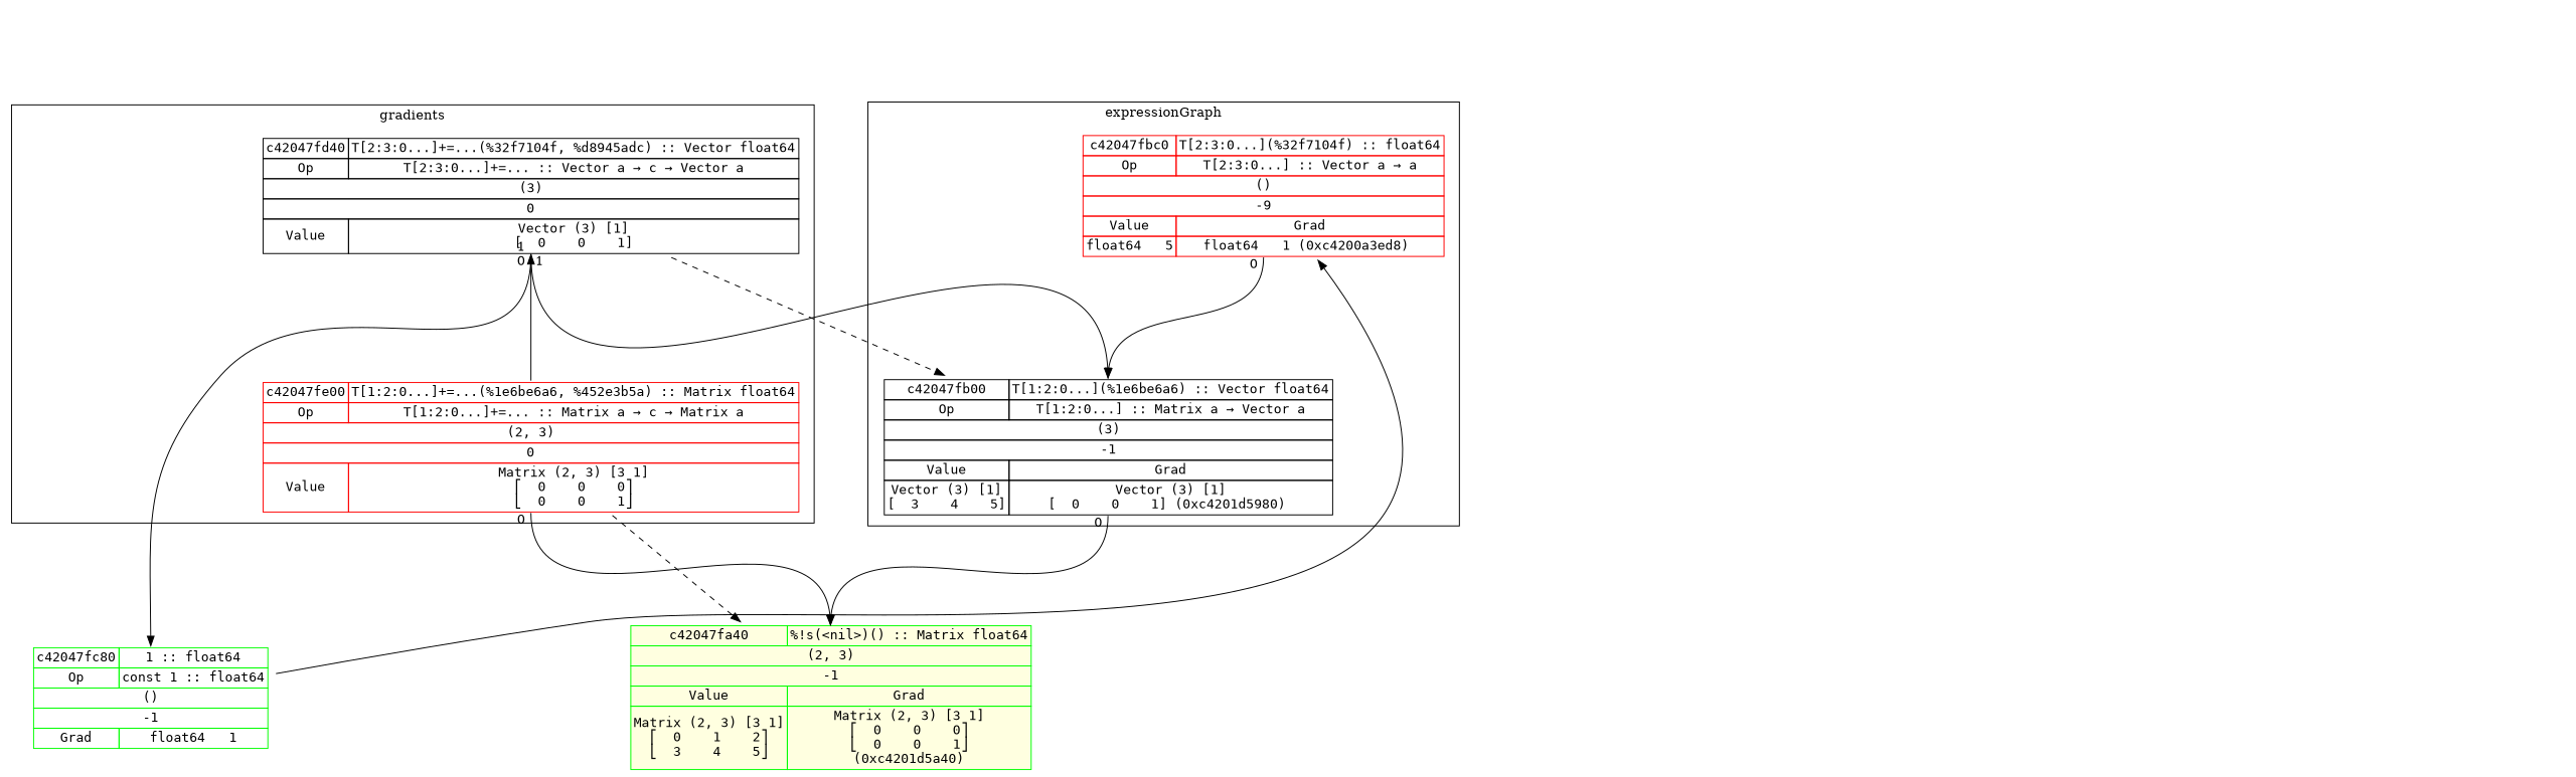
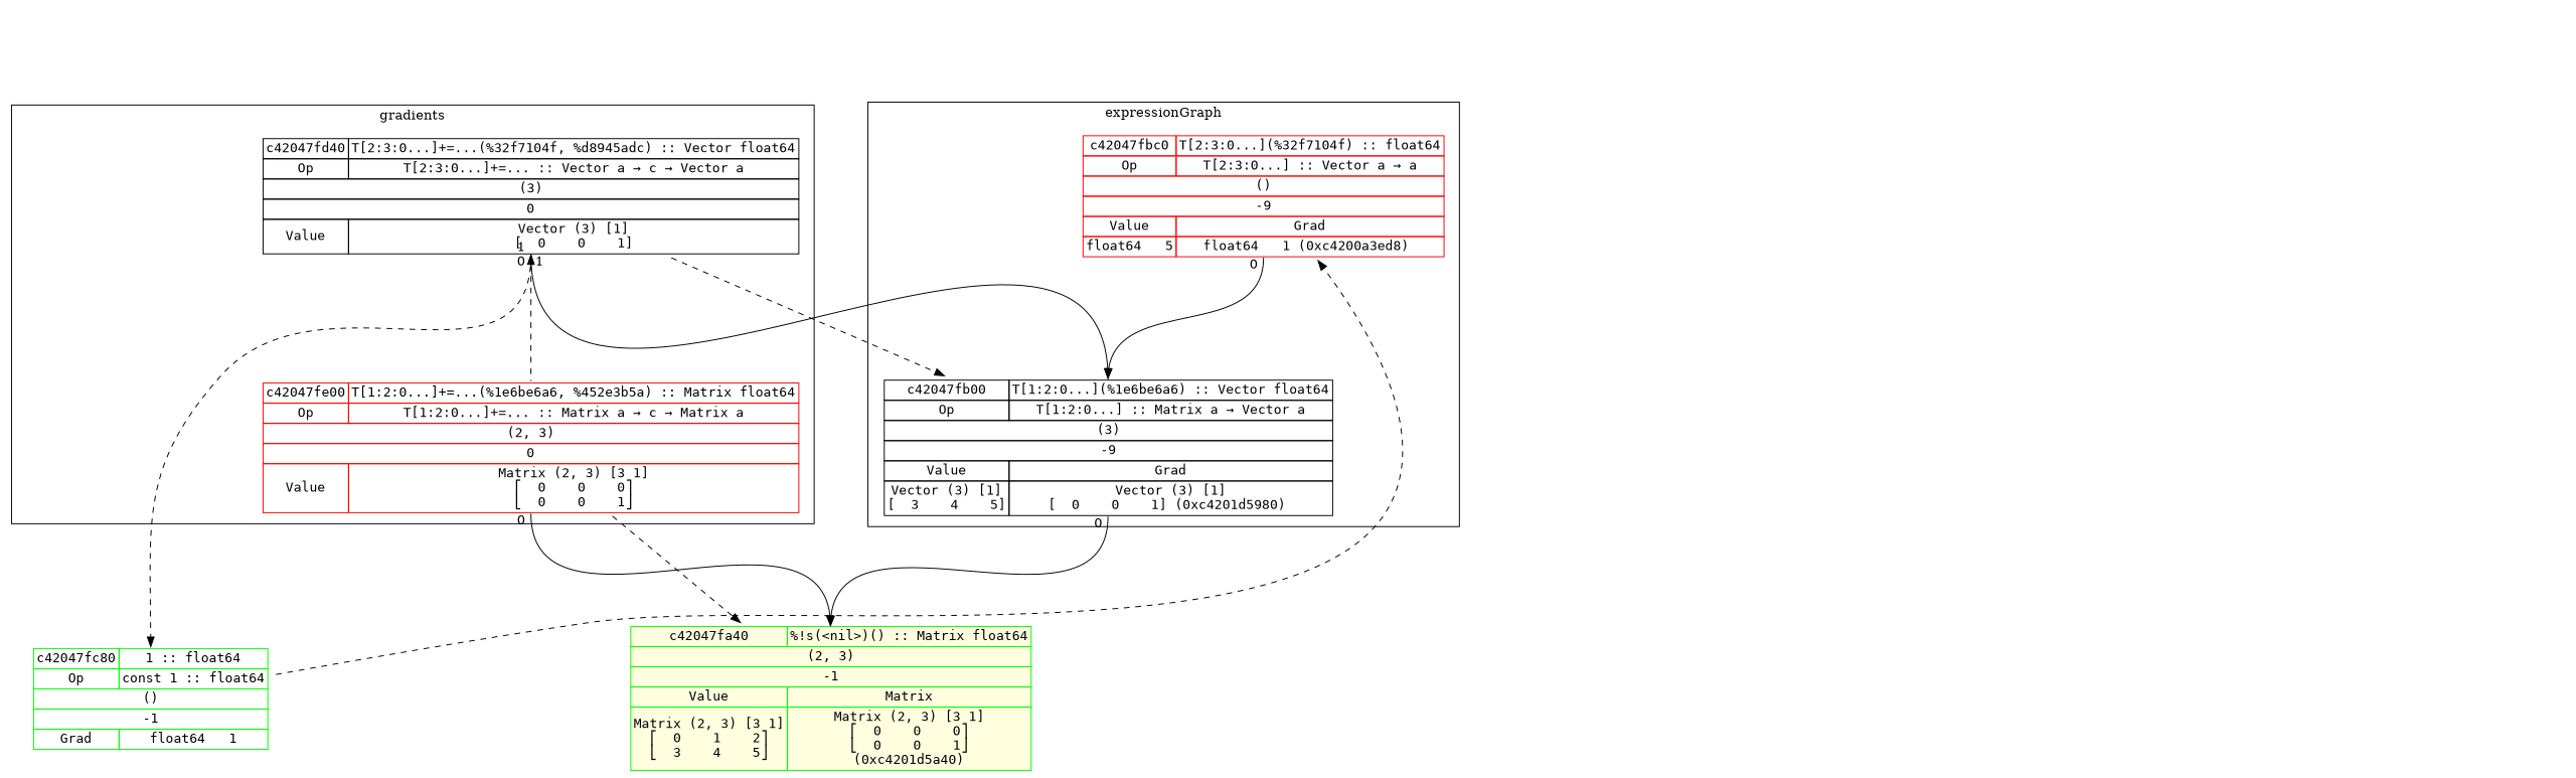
  digraph {
    nodesep=1
    rankdir=TB
    ranksep="1.5 equally"
    node [style=invis]
    edge [constraint=false style=invis weight=999]
-   n1 [fontname=monospace label=< <TABLE BORDER="0" CELLBORDER="1" CELLSPACING="0" PORT="anchor" >  <TR><TD>c42047fb00</TD><TD>T[1:2:0...](%1e6be6a6) :: Vector float64</TD></TR> <TR><TD>Op</TD><TD>T[1:2:0...] :: Matrix a → Vector a</TD></TR> <TR><TD COLSPAN="2">(3)</TD></TR> <TR><TD COLSPAN="2">-1</TD></TR> <TR><TD>Value</TD><TD>Grad</TD></TR> <TR><TD>Vector (3) [1]<BR />[  3    4    5]</TD><TD>Vector (3) [1]<BR />[  0    0    1] (0xc4201d5980) </TD></TR>   </TABLE> > shape=none style=""]
+   n1 [fontname=monospace label=< <TABLE BORDER="0" CELLBORDER="1" CELLSPACING="0" PORT="anchor" >  <TR><TD>c42047fb00</TD><TD>T[1:2:0...](%1e6be6a6) :: Vector float64</TD></TR> <TR><TD>Op</TD><TD>T[1:2:0...] :: Matrix a → Vector a</TD></TR> <TR><TD COLSPAN="2">(3)</TD></TR> <TR><TD COLSPAN="2">-9</TD></TR> <TR><TD>Value</TD><TD>Grad</TD></TR> <TR><TD>Vector (3) [1]<BR />[  3    4    5]</TD><TD>Vector (3) [1]<BR />[  0    0    1] (0xc4201d5980) </TD></TR>   </TABLE> > shape=none style=""]
    n2 [fontname=monospace label=< <TABLE BORDER="0" CELLBORDER="1" CELLSPACING="0" PORT="anchor"  COLOR="#FF0000;" >  <TR><TD>c42047fbc0</TD><TD>T[2:3:0...](%32f7104f) :: float64</TD></TR> <TR><TD>Op</TD><TD>T[2:3:0...] :: Vector a → a</TD></TR> <TR><TD COLSPAN="2">()</TD></TR> <TR><TD COLSPAN="2">-9</TD></TR> <TR><TD>Value</TD><TD>Grad</TD></TR> <TR><TD>float64   5</TD><TD>float64   1 (0xc4200a3ed8) </TD></TR>   </TABLE> > shape=none style=""]
    insideExprG
    n4 [fontname=monospace label=< <TABLE BORDER="0" CELLBORDER="1" CELLSPACING="0" PORT="anchor" >  <TR><TD>c42047fd40</TD><TD>T[2:3:0...]+=...(%32f7104f, %d8945adc) :: Vector float64</TD></TR> <TR><TD>Op</TD><TD>T[2:3:0...]+=... :: Vector a → c → Vector a</TD></TR> <TR><TD COLSPAN="2">(3)</TD></TR> <TR><TD COLSPAN="2">0</TD></TR>  <TR><TD>Value</TD><TD>Vector (3) [1]<BR />[  0    0    1]</TD></TR>   </TABLE> > shape=none style=""]
    n5 [fontname=monospace label=< <TABLE BORDER="0" CELLBORDER="1" CELLSPACING="0" PORT="anchor"  COLOR="#FF0000;" >  <TR><TD>c42047fe00</TD><TD>T[1:2:0...]+=...(%1e6be6a6, %452e3b5a) :: Matrix float64</TD></TR> <TR><TD>Op</TD><TD>T[1:2:0...]+=... :: Matrix a → c → Matrix a</TD></TR> <TR><TD COLSPAN="2">(2, 3)</TD></TR> <TR><TD COLSPAN="2">0</TD></TR>  <TR><TD>Value</TD><TD>Matrix (2, 3) [3 1]<BR />⎡  0    0    0⎤<BR />⎣  0    0    1⎦<BR /></TD></TR>   </TABLE> > shape=none style=""]
    inside_gradients
    n7 [fontname=monospace label=< <TABLE BORDER="0" CELLBORDER="1" CELLSPACING="0" PORT="anchor"  COLOR="#00FF00;">  <TR><TD>c42047fc80</TD><TD>1 :: float64</TD></TR> <TR><TD>Op</TD><TD>const 1 :: float64</TD></TR> <TR><TD COLSPAN="2">()</TD></TR> <TR><TD COLSPAN="2">-1</TD></TR>  <TR><TD>Grad</TD><TD>float64   1</TD></TR>   </TABLE> > shape=none style=""]
    insideConsts
-   n9 [fontname=monospace label=< <TABLE BORDER="0" CELLBORDER="1" CELLSPACING="0" PORT="anchor"  COLOR="#00FF00;" BGCOLOR="lightyellow">  <TR><TD>c42047fa40</TD><TD>%!s(&lt;nil&gt;)() :: Matrix float64</TD></TR>  <TR><TD COLSPAN="2">(2, 3)</TD></TR> <TR><TD COLSPAN="2">-1</TD></TR> <TR><TD>Value</TD><TD>Grad</TD></TR> <TR><TD>Matrix (2, 3) [3 1]<BR />⎡  0    1    2⎤<BR />⎣  3    4    5⎦<BR /></TD><TD>Matrix (2, 3) [3 1]<BR />⎡  0    0    0⎤<BR />⎣  0    0    1⎦<BR /> (0xc4201d5a40) </TD></TR>   </TABLE> > shape=none style=""]
+   n9 [fontname=monospace label=< <TABLE BORDER="0" CELLBORDER="1" CELLSPACING="0" PORT="anchor"  COLOR="#00FF00;" BGCOLOR="lightyellow">  <TR><TD>c42047fa40</TD><TD>%!s(&lt;nil&gt;)() :: Matrix float64</TD></TR>  <TR><TD COLSPAN="2">(2, 3)</TD></TR> <TR><TD COLSPAN="2">-1</TD></TR> <TR><TD>Value</TD><TD>Matrix</TD></TR> <TR><TD>Matrix (2, 3) [3 1]<BR />⎡  0    1    2⎤<BR />⎣  3    4    5⎦<BR /></TD><TD>Matrix (2, 3) [3 1]<BR />⎡  0    0    0⎤<BR />⎣  0    0    1⎦<BR /> (0xc4201d5a40) </TD></TR>   </TABLE> > shape=none style=""]
    insideInputs
    outsideRoot
    outsideConsts
    outsideExprG
    outside_gradients
    subgraph cluster_1 {
      label=expressionGraph
      n1
      n2
      insideExprG
    }
    subgraph cluster_2 {
      label=gradients
      n4
      n5
      inside_gradients
    }
    subgraph sub_3 {
      rank=max
      subgraph cluster_4 {
        label=constants
        rank=max
        n7
        insideConsts
      }
      subgraph cluster_5 {
        label=inputs
        rank=max
        n9
        insideInputs
      }
    }
    subgraph sub_6 {
      outsideRoot
      outsideConsts
      outsideExprG
      outside_gradients
    }
    n1 -> n9 [headport="anchor:n" labelfloat=false taillabel=" 0 " tailport="anchor:s" constraint="" style="" weight=""]
    n2 -> n1 [headport="anchor:n" labelfloat=false taillabel=" 0 " tailport="anchor:s" constraint="" style="" weight=""]
    insideExprG -> inside_gradients
    n4 -> n1 [headport="anchor:n" labelfloat=false taillabel=" 0 " tailport="anchor:s" constraint="" style="" weight=""]
    n4 -> n1 [style=dashed]
-   n4 -> n5 [dir=back headport="anchor:n" labelfloat=false taillabel=" 1 " tailport="anchor:s" constraint="" style="" weight=""]
-   n4 -> n7 [headport="anchor:n" labelfloat=false taillabel=" 1 " tailport="anchor:s" constraint="" style="" weight=""]
+   n4 -> n5 [dir=back headport="anchor:n" labelfloat=false taillabel=" 1 " tailport="anchor:s" style=dashed constraint="" weight=""]
+   n4 -> n7 [headport="anchor:n" labelfloat=false taillabel=" 1 " tailport="anchor:s" style=dashed constraint="" weight=""]
    n5 -> n9 [headport="anchor:n" labelfloat=false taillabel=" 0 " tailport="anchor:s" constraint="" style="" weight=""]
    n5 -> n9 [style=dashed]
-   n7 -> n2 [style=solid]
+   n7 -> n2 [style=dashed]
    insideConsts -> insideExprG
    insideInputs -> insideConsts
    outsideRoot -> insideInputs
    outsideRoot -> outsideConsts
    outsideConsts -> insideConsts
    outsideConsts -> outsideExprG
    outsideExprG -> insideExprG
    outsideExprG -> outside_gradients
    outside_gradients -> inside_gradients
  }
